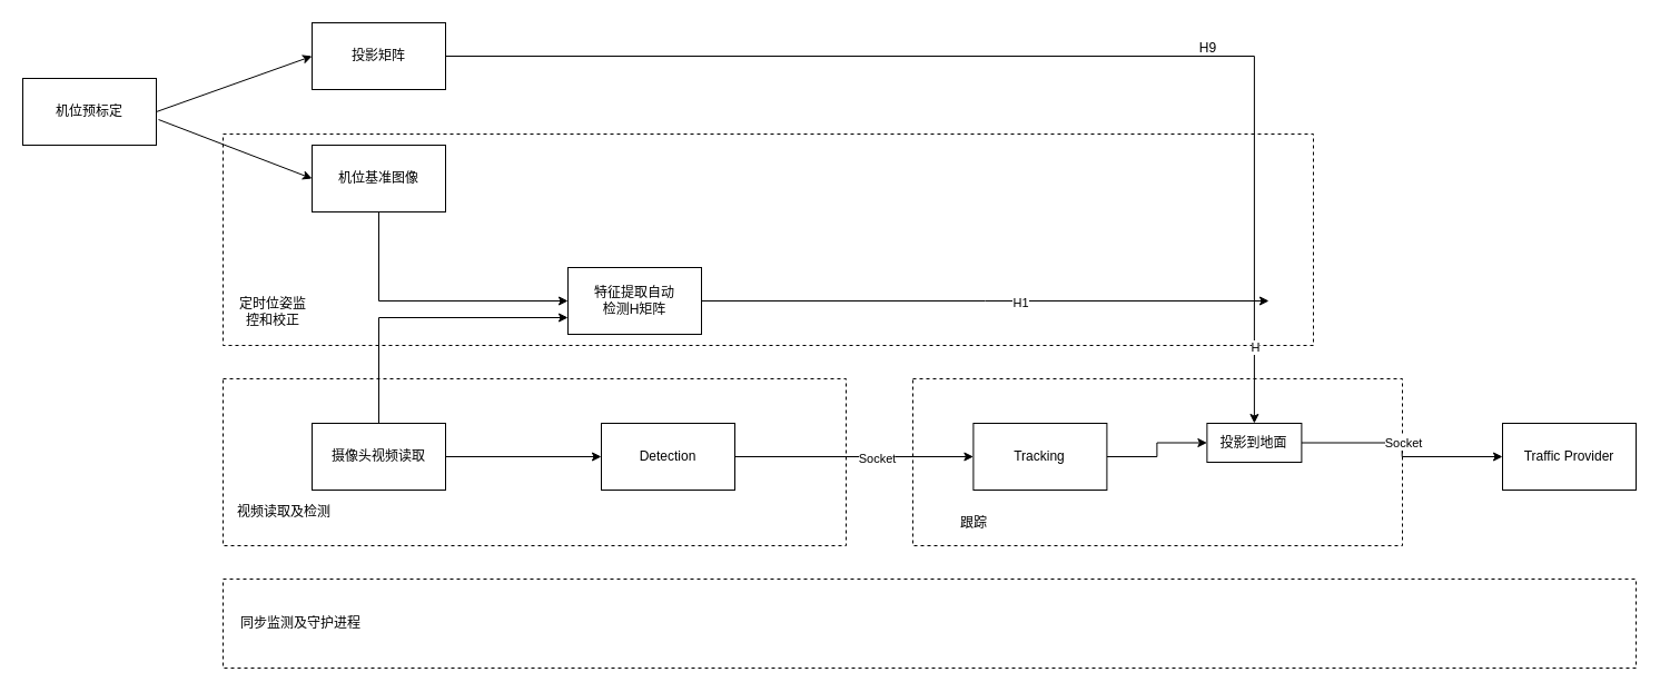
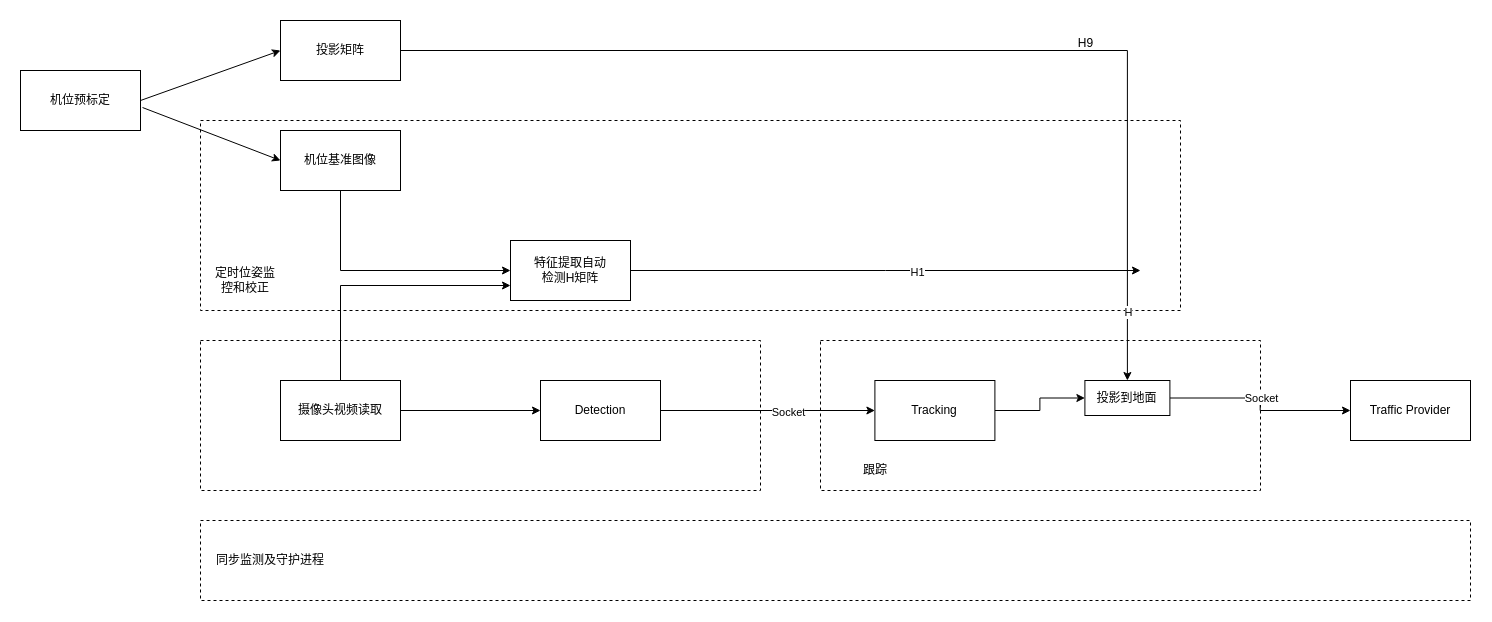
  <mxCell id="0" />
  <mxCell id="1" parent="0" />
  <mxCell id="2" value="" style="rounded=0;whiteSpace=wrap;html=1;dashed=1;perimeterSpacing=1;" vertex="1" parent="1"><mxGeometry x="820" y="340" width="440" height="150" as="geometry" /></mxCell>
  <mxCell id="3" value="" style="rounded=0;whiteSpace=wrap;html=1;dashed=1;perimeterSpacing=1;" vertex="1" parent="1"><mxGeometry x="200" y="340" width="560" height="150" as="geometry" /></mxCell>
  <mxCell id="4" value="" style="rounded=0;whiteSpace=wrap;html=1;dashed=1;perimeterSpacing=1;" vertex="1" parent="1"><mxGeometry x="200" y="120" width="980" height="190" as="geometry" /></mxCell>
  <mxCell id="5" value="机位预标定" style="rounded=0;whiteSpace=wrap;html=1;" parent="1" vertex="1"><mxGeometry x="20" y="70" width="120" height="60" as="geometry" /></mxCell>
  <mxCell id="6" style="edgeStyle=orthogonalEdgeStyle;rounded=0;orthogonalLoop=1;jettySize=auto;html=1;exitX=1;exitY=0.5;exitDx=0;exitDy=0;entryX=0.5;entryY=0;entryDx=0;entryDy=0;" parent="1" source="8" target="23" edge="1"><mxGeometry relative="1" as="geometry"><mxPoint x="950" y="290" as="targetPoint" /></mxGeometry></mxCell>
  <mxCell id="7" value="H" style="edgeLabel;html=1;align=center;verticalAlign=middle;resizable=0;points=[];" vertex="1" connectable="0" parent="6"><mxGeometry x="0.87" y="1" relative="1" as="geometry"><mxPoint as="offset" /></mxGeometry></mxCell>
  <mxCell id="8" value="投影矩阵" style="rounded=0;whiteSpace=wrap;html=1;" parent="1" vertex="1"><mxGeometry x="280" y="20" width="120" height="60" as="geometry" /></mxCell>
  <mxCell id="9" style="edgeStyle=orthogonalEdgeStyle;rounded=0;orthogonalLoop=1;jettySize=auto;html=1;exitX=0.5;exitY=1;exitDx=0;exitDy=0;entryX=0;entryY=0.5;entryDx=0;entryDy=0;" edge="1" parent="1"><mxGeometry relative="1" as="geometry"><mxPoint x="340" y="190" as="sourcePoint" /><mxPoint x="510" y="270" as="targetPoint" /><Array as="points"><mxPoint x="340" y="270" /></Array></mxGeometry></mxCell>
  <mxCell id="10" value="机位基准图像" style="rounded=0;whiteSpace=wrap;html=1;" parent="1" vertex="1"><mxGeometry x="280" y="130" width="120" height="60" as="geometry" /></mxCell>
  <mxCell id="11" value="" style="endArrow=classic;html=1;entryX=0;entryY=0.5;entryDx=0;entryDy=0;exitX=1;exitY=0.5;exitDx=0;exitDy=0;" parent="1" target="8" edge="1" source="5"><mxGeometry width="50" height="50" relative="1" as="geometry"><mxPoint x="200" y="100" as="sourcePoint" /><mxPoint x="270" y="40" as="targetPoint" /></mxGeometry></mxCell>
  <mxCell id="12" value="" style="endArrow=classic;html=1;entryX=0;entryY=0.5;entryDx=0;entryDy=0;exitX=1.017;exitY=0.617;exitDx=0;exitDy=0;exitPerimeter=0;" parent="1" target="10" edge="1" source="5"><mxGeometry width="50" height="50" relative="1" as="geometry"><mxPoint x="200" y="100" as="sourcePoint" /><mxPoint x="290" y="60" as="targetPoint" /></mxGeometry></mxCell>
  <mxCell id="13" style="edgeStyle=orthogonalEdgeStyle;rounded=0;orthogonalLoop=1;jettySize=auto;html=1;exitX=1;exitY=0.5;exitDx=0;exitDy=0;" parent="1" source="15" target="18" edge="1"><mxGeometry relative="1" as="geometry" /></mxCell>
  <mxCell id="14" style="edgeStyle=orthogonalEdgeStyle;rounded=0;orthogonalLoop=1;jettySize=auto;html=1;exitX=0.45;exitY=0;exitDx=0;exitDy=0;entryX=0;entryY=0.75;entryDx=0;entryDy=0;exitPerimeter=0;" parent="1" source="15" target="26" edge="1"><mxGeometry relative="1" as="geometry"><Array as="points"><mxPoint x="340" y="380" /><mxPoint x="340" y="285" /></Array></mxGeometry></mxCell>
  <mxCell id="15" value="摄像头视频读取" style="rounded=0;whiteSpace=wrap;html=1;" parent="1" vertex="1"><mxGeometry x="280" y="380" width="120" height="60" as="geometry" /></mxCell>
  <mxCell id="16" style="edgeStyle=orthogonalEdgeStyle;rounded=0;orthogonalLoop=1;jettySize=auto;html=1;exitX=1;exitY=0.5;exitDx=0;exitDy=0;entryX=0;entryY=0.5;entryDx=0;entryDy=0;" parent="1" source="18" target="20" edge="1"><mxGeometry relative="1" as="geometry" /></mxCell>
  <mxCell id="17" value="&lt;div&gt;Socket&lt;/div&gt;" style="edgeLabel;html=1;align=center;verticalAlign=middle;resizable=0;points=[];" parent="16" vertex="1" connectable="0"><mxGeometry x="0.189" y="-1" relative="1" as="geometry"><mxPoint as="offset" /></mxGeometry></mxCell>
  <mxCell id="18" value="Detection" style="rounded=0;whiteSpace=wrap;html=1;" parent="1" vertex="1"><mxGeometry x="540" y="380" width="120" height="60" as="geometry" /></mxCell>
  <mxCell id="19" style="edgeStyle=orthogonalEdgeStyle;rounded=0;orthogonalLoop=1;jettySize=auto;html=1;exitX=1;exitY=0.5;exitDx=0;exitDy=0;entryX=0;entryY=0.5;entryDx=0;entryDy=0;" parent="1" source="20" target="23" edge="1"><mxGeometry relative="1" as="geometry" /></mxCell>
  <mxCell id="20" value="Tracking" style="rounded=0;whiteSpace=wrap;html=1;" parent="1" vertex="1"><mxGeometry x="874.4" y="380" width="120" height="60" as="geometry" /></mxCell>
  <mxCell id="21" style="edgeStyle=orthogonalEdgeStyle;rounded=0;orthogonalLoop=1;jettySize=auto;html=1;exitX=1;exitY=0.5;exitDx=0;exitDy=0;" edge="1" parent="1" source="23" target="29"><mxGeometry relative="1" as="geometry" /></mxCell>
  <mxCell id="22" value="Socket" style="edgeLabel;html=1;align=center;verticalAlign=middle;resizable=0;points=[];" vertex="1" connectable="0" parent="21"><mxGeometry x="-0.346" y="-1" relative="1" as="geometry"><mxPoint x="28" y="-1" as="offset" /></mxGeometry></mxCell>
  <mxCell id="23" value="投影到地面" style="rounded=0;whiteSpace=wrap;html=1;" parent="1" vertex="1"><mxGeometry x="1084.4" y="380" width="85" height="35" as="geometry" /></mxCell>
  <mxCell id="24" style="edgeStyle=orthogonalEdgeStyle;rounded=0;orthogonalLoop=1;jettySize=auto;html=1;exitX=1;exitY=0.5;exitDx=0;exitDy=0;" edge="1" parent="1" source="26"><mxGeometry relative="1" as="geometry"><mxPoint x="1140" y="270" as="targetPoint" /></mxGeometry></mxCell>
  <mxCell id="25" value="H1" style="edgeLabel;html=1;align=center;verticalAlign=middle;resizable=0;points=[];" vertex="1" connectable="0" parent="24"><mxGeometry x="0.126" y="-1" relative="1" as="geometry"><mxPoint as="offset" /></mxGeometry></mxCell>
  <mxCell id="26" value="&lt;div&gt;特征提取自动&lt;/div&gt;&lt;div&gt;检测H矩阵&lt;/div&gt;" style="rounded=0;whiteSpace=wrap;html=1;" parent="1" vertex="1"><mxGeometry x="510" y="240" width="120" height="60" as="geometry" /></mxCell>
  <mxCell id="27" value="&lt;div&gt;H9&lt;/div&gt;&lt;div&gt;&lt;br&gt;&lt;/div&gt;" style="text;html=1;align=center;verticalAlign=middle;resizable=0;points=[];autosize=1;strokeColor=none;" parent="1" vertex="1"><mxGeometry x="1070" y="35" width="30" height="30" as="geometry" /></mxCell>
  <mxCell id="28" value="定时位姿监控和校正" style="text;html=1;strokeColor=none;fillColor=none;align=center;verticalAlign=middle;whiteSpace=wrap;rounded=0;dashed=1;" vertex="1" parent="1"><mxGeometry x="210" y="270" width="70" height="20" as="geometry" /></mxCell>
  <mxCell id="29" value="Traffic Provider" style="rounded=0;whiteSpace=wrap;html=1;" vertex="1" parent="1"><mxGeometry x="1350" y="380" width="120" height="60" as="geometry" /></mxCell>
- <mxCell id="30" value="视频读取及检测" style="text;html=1;strokeColor=none;fillColor=none;align=center;verticalAlign=middle;whiteSpace=wrap;rounded=0;dashed=1;" vertex="1" parent="1"><mxGeometry x="210" y="450" width="90" height="20" as="geometry" /></mxCell>
  <mxCell id="31" value="跟踪" style="text;html=1;strokeColor=none;fillColor=none;align=center;verticalAlign=middle;whiteSpace=wrap;rounded=0;dashed=1;" vertex="1" parent="1"><mxGeometry x="830" y="460" width="90" height="20" as="geometry" /></mxCell>
  <mxCell id="32" value="" style="rounded=0;whiteSpace=wrap;html=1;dashed=1;perimeterSpacing=1;" vertex="1" parent="1"><mxGeometry x="200" y="520" width="1270" height="80" as="geometry" /></mxCell>
  <mxCell id="33" value="同步监测及守护进程" style="text;html=1;strokeColor=none;fillColor=none;align=center;verticalAlign=middle;whiteSpace=wrap;rounded=0;dashed=1;" vertex="1" parent="1"><mxGeometry x="210" y="550" width="120" height="20" as="geometry" /></mxCell>
